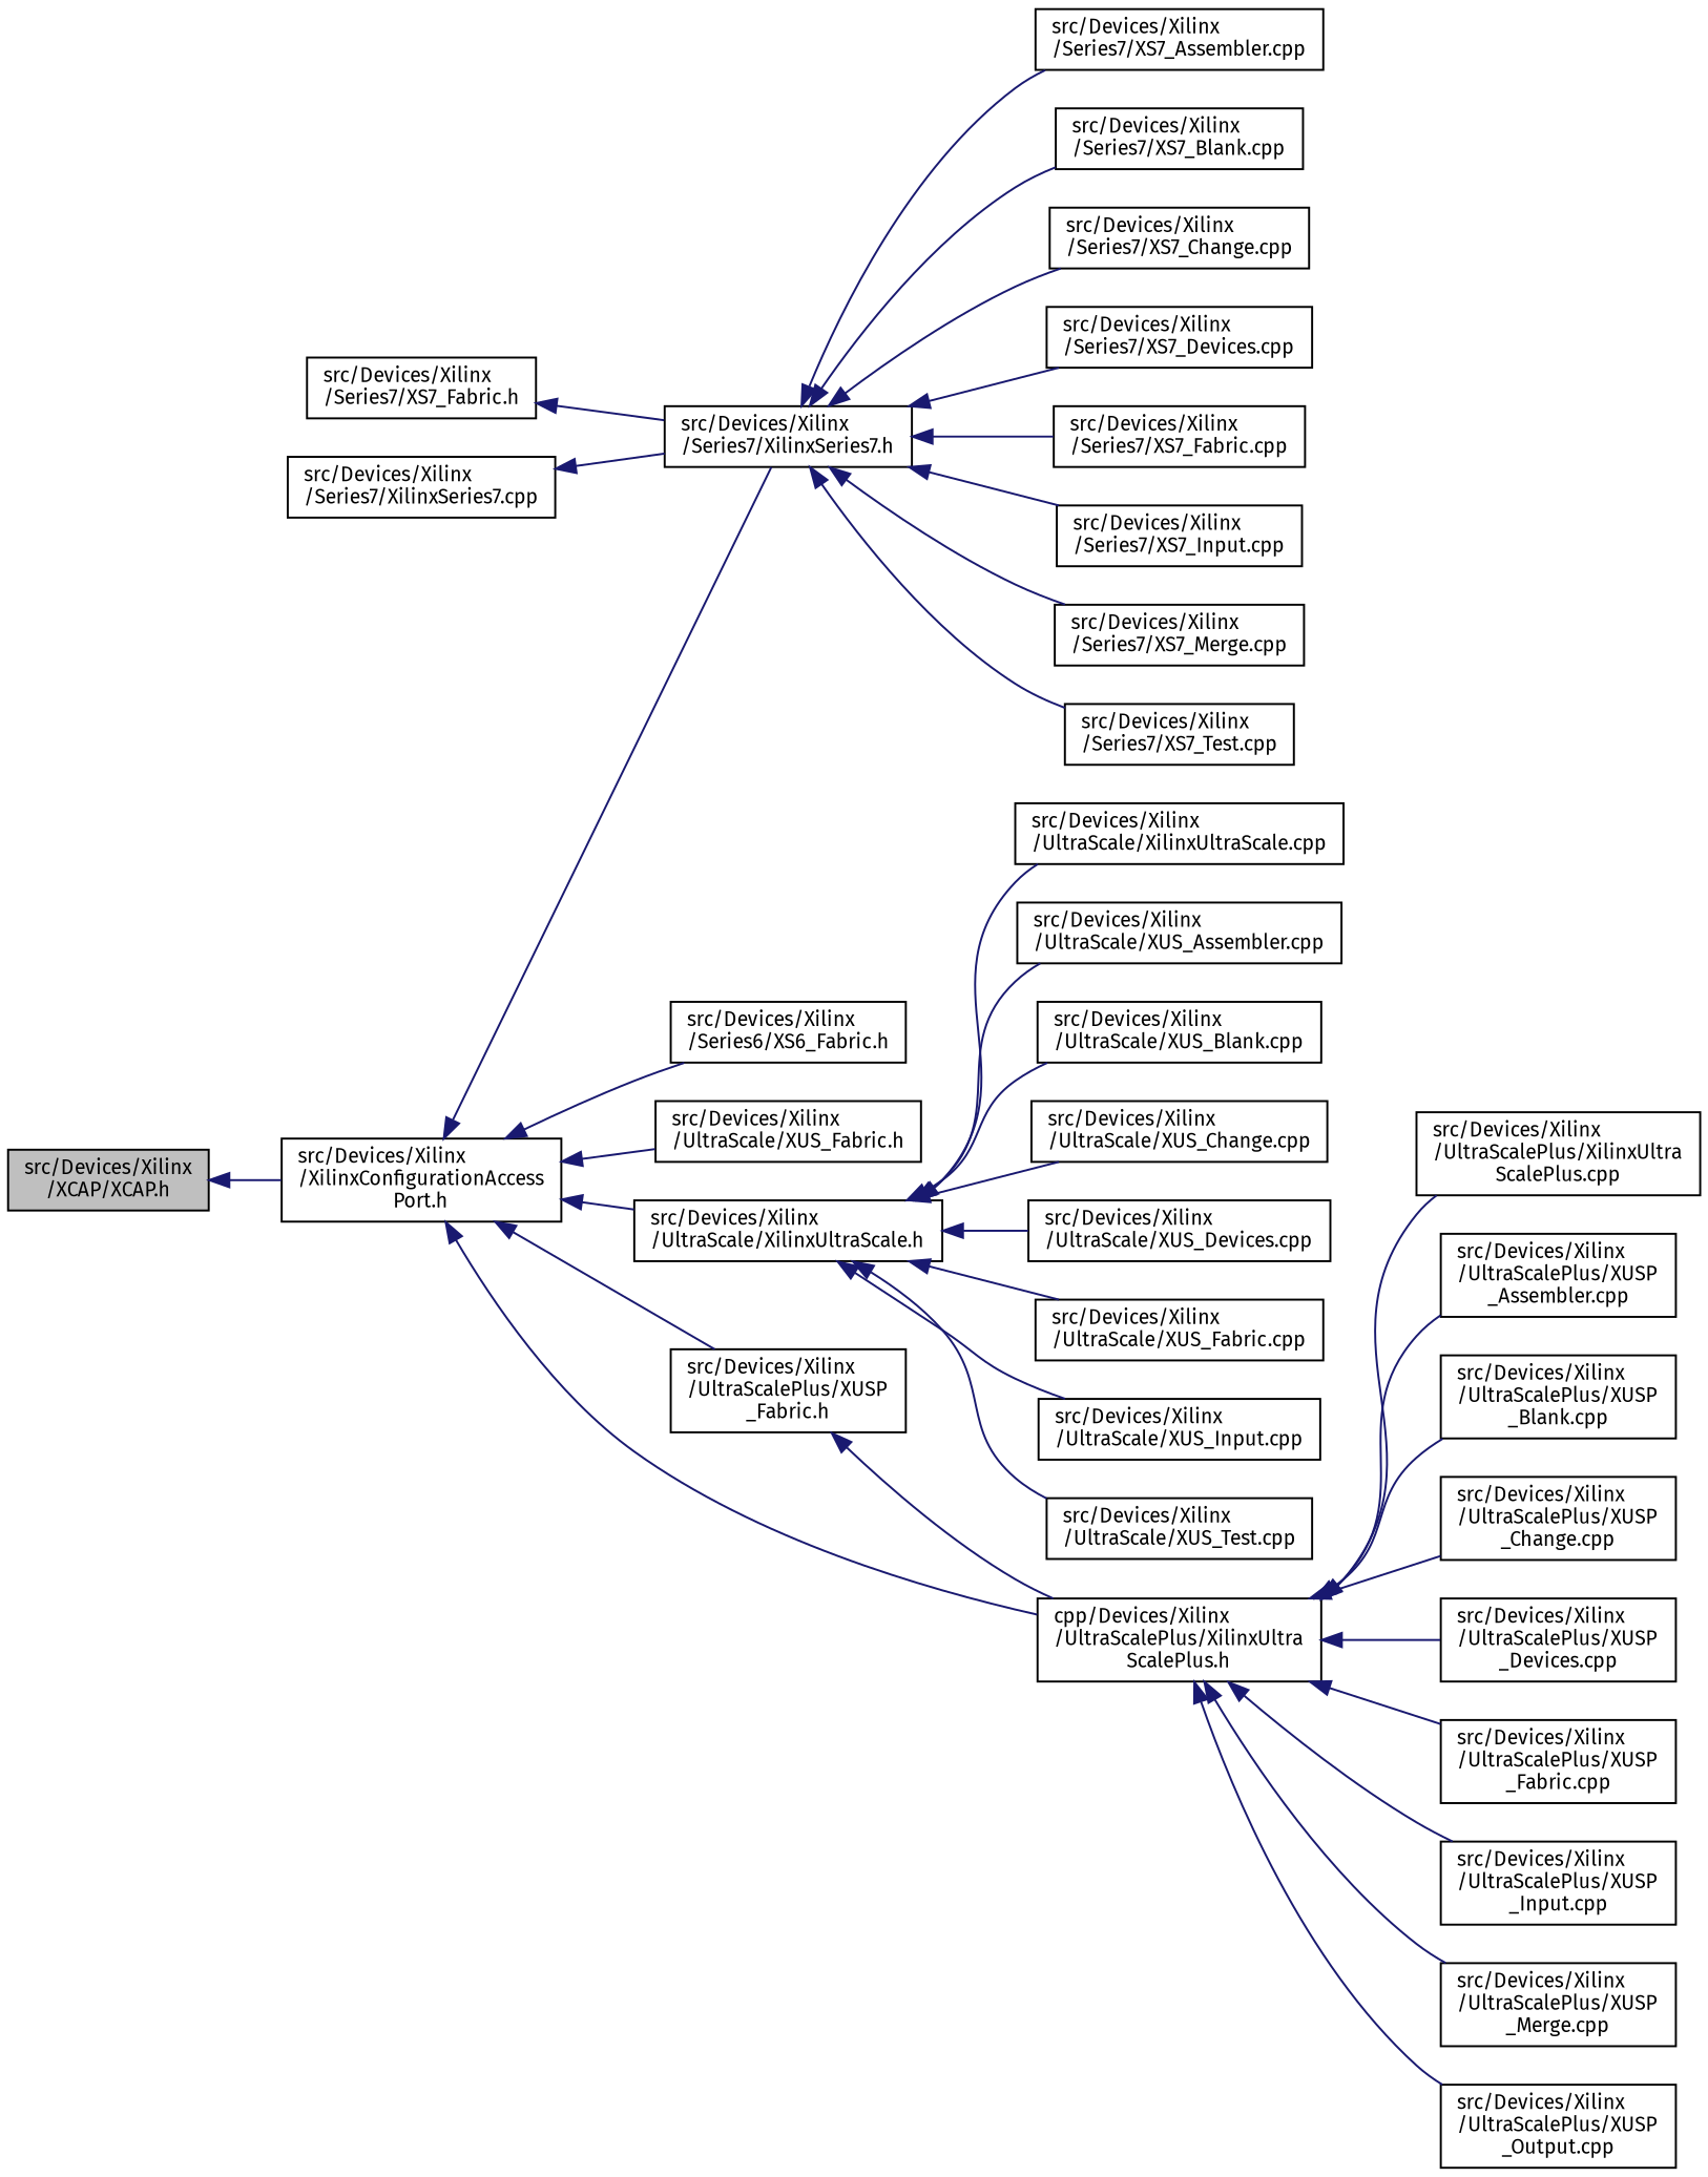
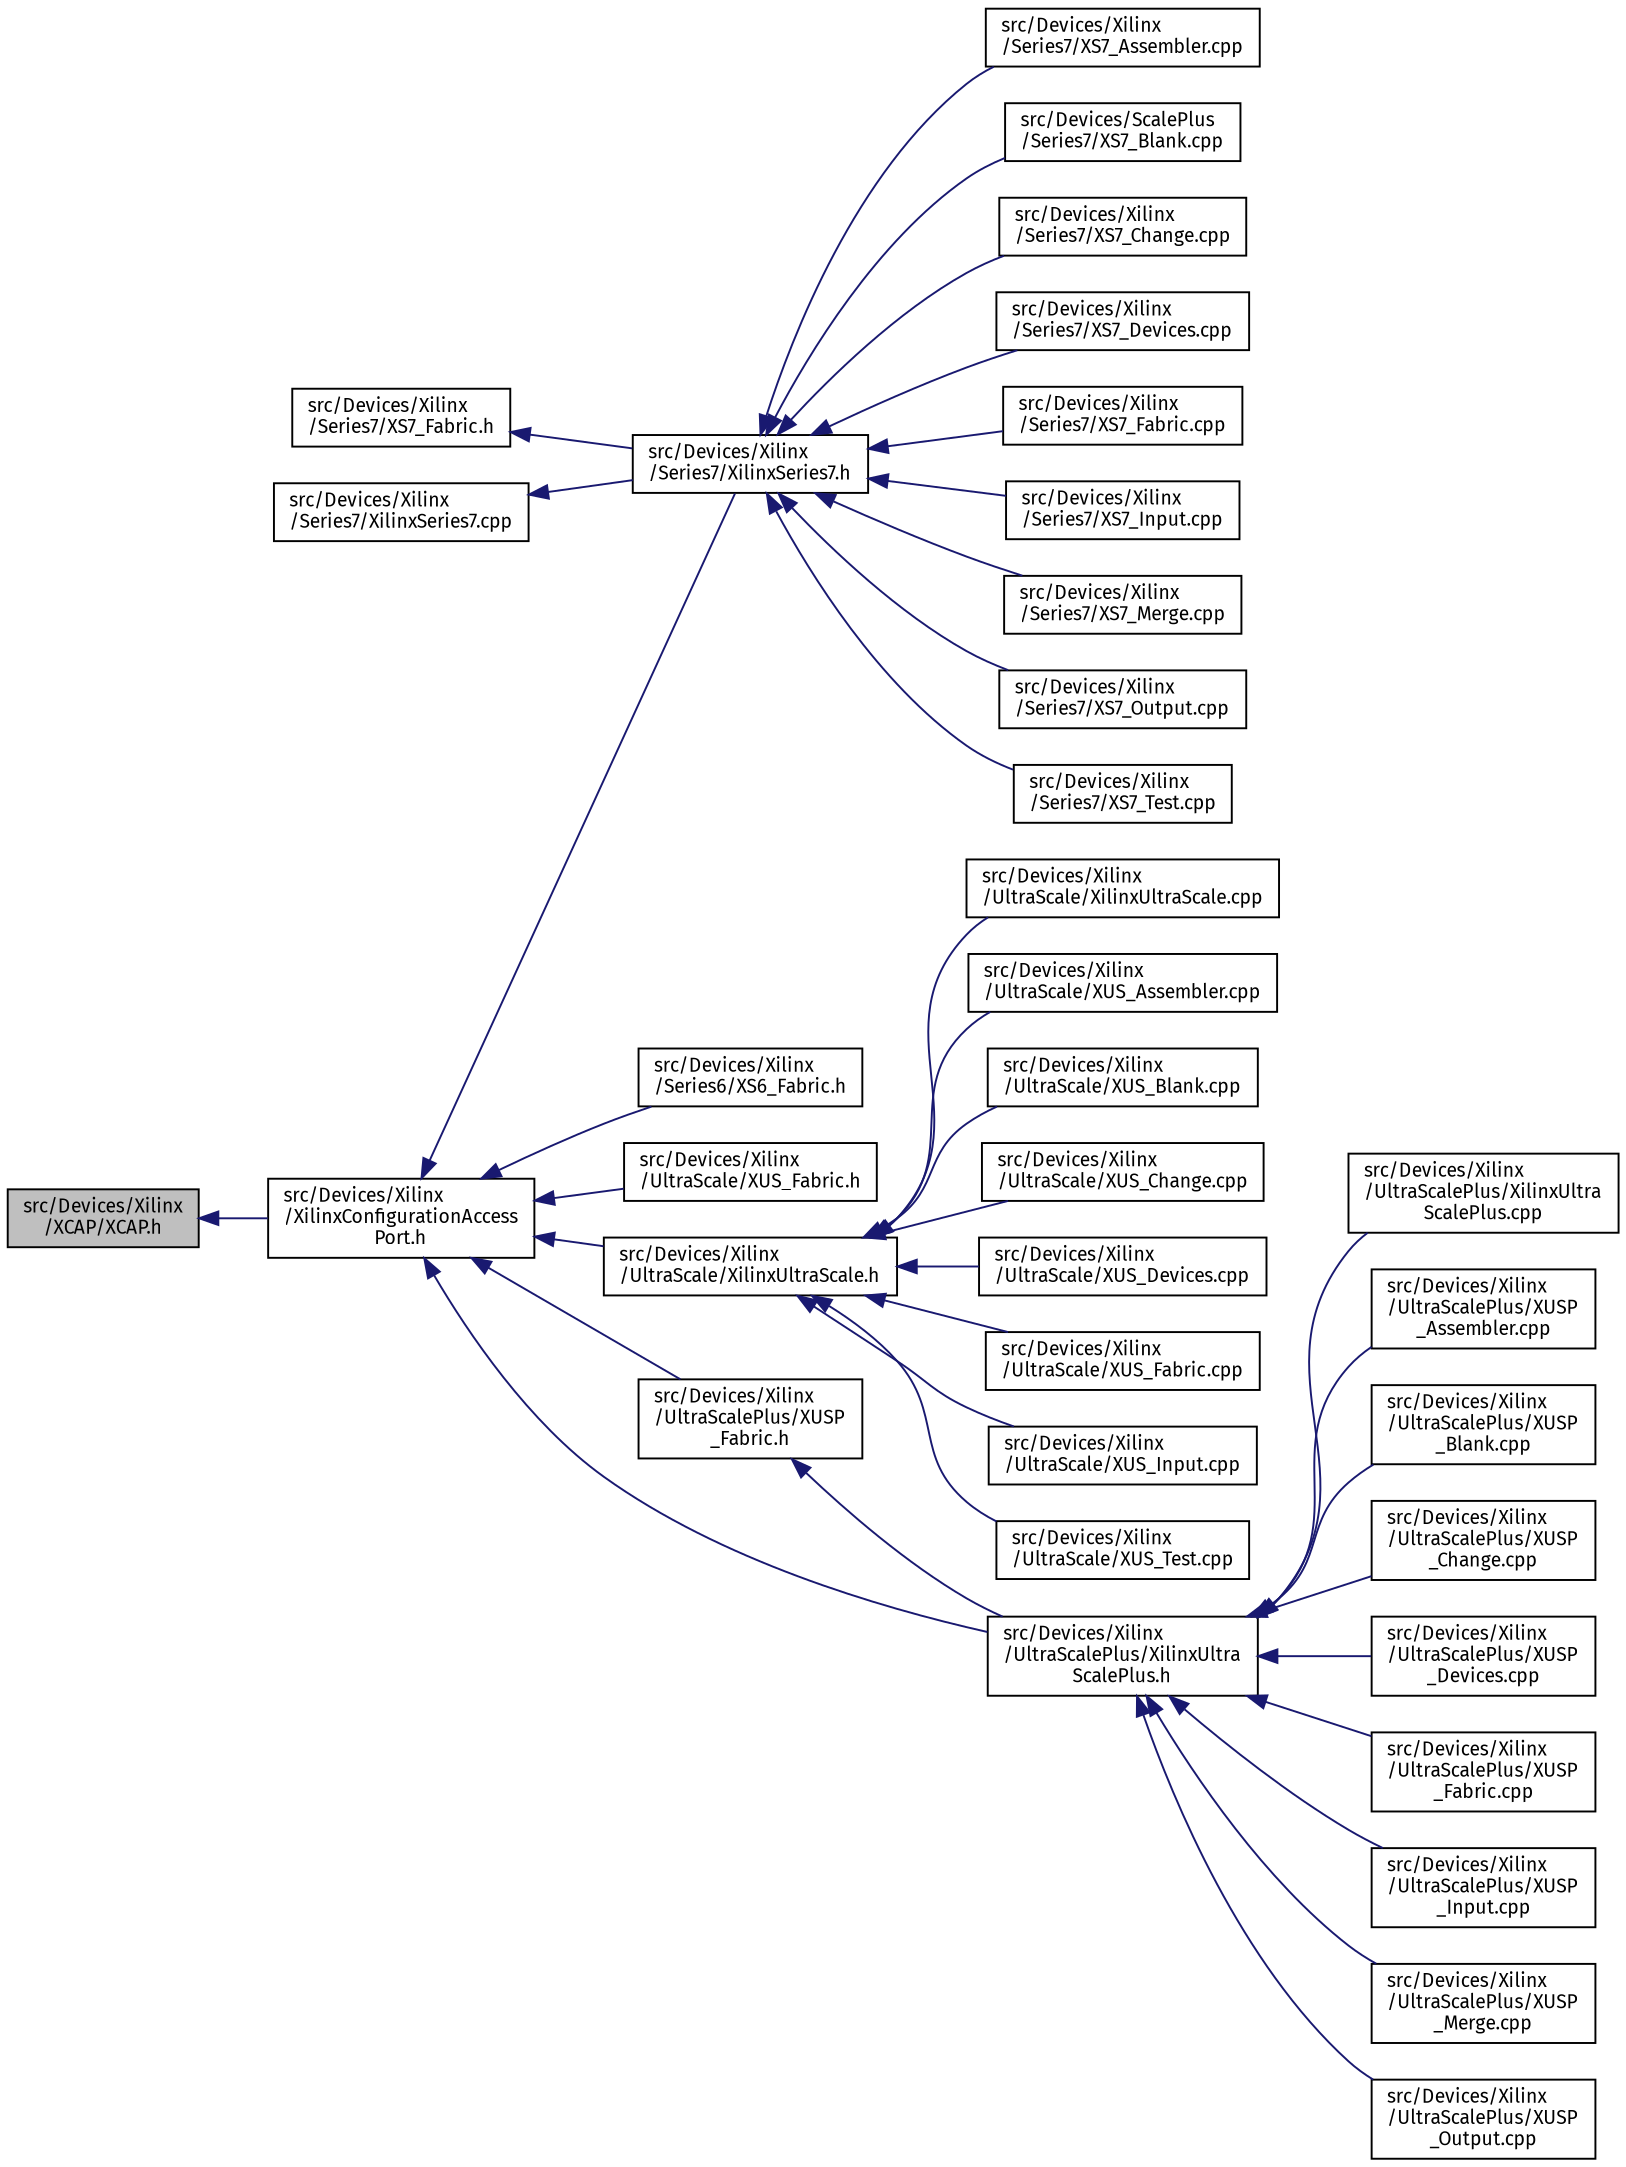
  digraph {
    fontname="Fira Sans"
    rankdir=LR
    node [color=black fillcolor=white fontname="Fira Sans" fontsize=10 shape=record style=filled]
    edge [color=midnightblue dir=back fontname="Fira Sans" fontsize=10 labelfontname=Helvetica labelfontsize=10 style=solid]
    n1 [fillcolor=grey75 fontcolor=black height=0.2 label="src/Devices/Xilinx\l/XCAP/XCAP.h" width=0.4]
    n2 [height=0.2 label="src/Devices/Xilinx\l/XilinxConfigurationAccess\lPort.h" width=0.4]
    n3 [height=0.2 label="src/Devices/Xilinx\l/Series6/XS6_Fabric.h" width=0.4]
    n4 [height=0.2 label="src/Devices/Xilinx\l/Series7/XilinxSeries7.h" width=0.4]
    n5 [height=0.2 label="src/Devices/Xilinx\l/UltraScale/XUS_Fabric.h" width=0.4]
    n6 [height=0.2 label="src/Devices/Xilinx\l/UltraScale/XilinxUltraScale.h" width=0.4]
    n7 [height=0.2 label="src/Devices/Xilinx\l/UltraScalePlus/XUSP\l_Fabric.h" width=0.4]
-   n8 [height=0.2 label="cpp/Devices/Xilinx\l/UltraScalePlus/XilinxUltra\lScalePlus.h" width=0.4]
+   n8 [height=0.2 label="src/Devices/Xilinx\l/UltraScalePlus/XilinxUltra\lScalePlus.h" width=0.4]
    n9 [height=0.2 label="src/Devices/Xilinx\l/Series7/XS7_Fabric.h" width=0.4]
    n10 [height=0.2 label="src/Devices/Xilinx\l/Series7/XS7_Assembler.cpp" width=0.4]
-   n11 [height=0.2 label="src/Devices/Xilinx\l/Series7/XS7_Blank.cpp" width=0.4]
+   n11 [height=0.2 label="src/Devices/ScalePlus\l/Series7/XS7_Blank.cpp" width=0.4]
    n12 [height=0.2 label="src/Devices/Xilinx\l/Series7/XS7_Change.cpp" width=0.4]
    n13 [height=0.2 label="src/Devices/Xilinx\l/Series7/XS7_Devices.cpp" width=0.4]
    n14 [height=0.2 label="src/Devices/Xilinx\l/Series7/XS7_Fabric.cpp" width=0.4]
    n15 [height=0.2 label="src/Devices/Xilinx\l/Series7/XS7_Input.cpp" width=0.4]
    n16 [height=0.2 label="src/Devices/Xilinx\l/Series7/XS7_Merge.cpp" width=0.4]
+   n17 [height=0.2 label="src/Devices/Xilinx\l/Series7/XS7_Output.cpp" width=0.4]
    n18 [height=0.2 label="src/Devices/Xilinx\l/Series7/XS7_Test.cpp" width=0.4]
    n19 [height=0.2 label="src/Devices/Xilinx\l/UltraScale/XilinxUltraScale.cpp" width=0.4]
    n20 [height=0.2 label="src/Devices/Xilinx\l/UltraScale/XUS_Assembler.cpp" width=0.4]
    n21 [height=0.2 label="src/Devices/Xilinx\l/UltraScale/XUS_Blank.cpp" width=0.4]
    n22 [height=0.2 label="src/Devices/Xilinx\l/UltraScale/XUS_Change.cpp" width=0.4]
    n23 [height=0.2 label="src/Devices/Xilinx\l/UltraScale/XUS_Devices.cpp" width=0.4]
    n24 [height=0.2 label="src/Devices/Xilinx\l/UltraScale/XUS_Fabric.cpp" width=0.4]
    n25 [height=0.2 label="src/Devices/Xilinx\l/UltraScale/XUS_Input.cpp" width=0.4]
    n26 [height=0.2 label="src/Devices/Xilinx\l/UltraScale/XUS_Test.cpp" width=0.4]
    n27 [height=0.2 label="src/Devices/Xilinx\l/UltraScalePlus/XilinxUltra\lScalePlus.cpp" width=0.4]
    n28 [height=0.2 label="src/Devices/Xilinx\l/UltraScalePlus/XUSP\l_Assembler.cpp" width=0.4]
    n29 [height=0.2 label="src/Devices/Xilinx\l/UltraScalePlus/XUSP\l_Blank.cpp" width=0.4]
    n30 [height=0.2 label="src/Devices/Xilinx\l/UltraScalePlus/XUSP\l_Change.cpp" width=0.4]
    n31 [height=0.2 label="src/Devices/Xilinx\l/UltraScalePlus/XUSP\l_Devices.cpp" width=0.4]
    n32 [height=0.2 label="src/Devices/Xilinx\l/UltraScalePlus/XUSP\l_Fabric.cpp" width=0.4]
    n33 [height=0.2 label="src/Devices/Xilinx\l/UltraScalePlus/XUSP\l_Input.cpp" width=0.4]
    n34 [height=0.2 label="src/Devices/Xilinx\l/UltraScalePlus/XUSP\l_Merge.cpp" width=0.4]
    n35 [height=0.2 label="src/Devices/Xilinx\l/UltraScalePlus/XUSP\l_Output.cpp" width=0.4]
    n36 [height=0.2 label="src/Devices/Xilinx\l/Series7/XilinxSeries7.cpp" width=0.4]
    n1 -> n2
    n2 -> n3
    n2 -> n4
    n2 -> n5
    n2 -> n6
    n2 -> n7
    n2 -> n8
    n4 -> n10
    n4 -> n11
    n4 -> n12
    n4 -> n13
    n4 -> n14
    n4 -> n15
    n4 -> n16
+   n4 -> n17
    n4 -> n18
    n6 -> n19
    n6 -> n20
    n6 -> n21
    n6 -> n22
    n6 -> n23
    n6 -> n24
    n6 -> n25
    n6 -> n26
    n7 -> n8
    n8 -> n27
    n8 -> n28
    n8 -> n29
    n8 -> n30
    n8 -> n31
    n8 -> n32
    n8 -> n33
    n8 -> n34
    n8 -> n35
    n9 -> n4
    n36 -> n4
  }
